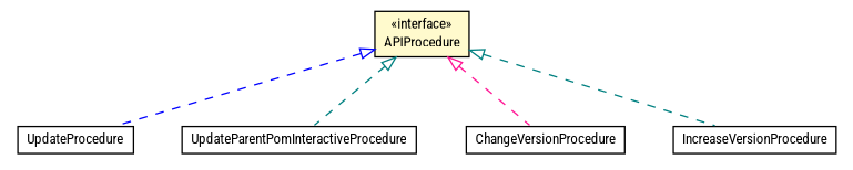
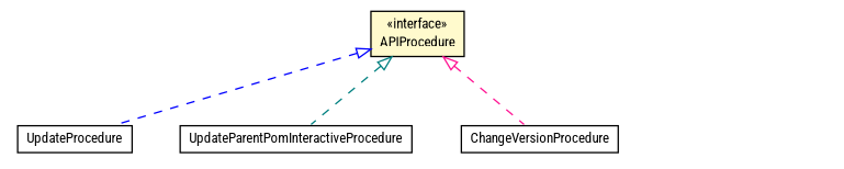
  digraph {
    fontname="Roboto Condensed"
    nodesep=0.25
    ranksep=0.5
    node [fontcolor=black fontname="Roboto Condensed" fontsize=10.0 shape=plaintext]
    edge [arrowtail=empty color=teal dir=back fontname="Roboto Condensed" fontsize=10 headport=p labelfontname=Helvetica labelfontsize=10 style=dashed tailport=p]
    n1 [label=<<table title="org.universAAL.support.directives.mojos.UpdateParentPom.UpdateProcedure" border="0" cellborder="1" cellspacing="0" cellpadding="2" port="p" href="../mojos/UpdateParentPom.UpdateProcedure.html"> 		<tr><td><table border="0" cellspacing="0" cellpadding="1"> <tr><td align="center" balign="center"> UpdateProcedure </td></tr> 		</table></td></tr> 		</table>>]
    n2 [label=<<table title="org.universAAL.support.directives.api.APIProcedure" border="0" cellborder="1" cellspacing="0" cellpadding="2" port="p" bgcolor="lemonChiffon" href="./APIProcedure.html"> 		<tr><td><table border="0" cellspacing="0" cellpadding="1"> <tr><td align="center" balign="center"> &#171;interface&#187; </td></tr> <tr><td align="center" balign="center"> APIProcedure </td></tr> 		</table></td></tr> 		</table>>]
    n3 [label=<<table title="org.universAAL.support.directives.procedures.UpdateParentPomInteractiveProcedure" border="0" cellborder="1" cellspacing="0" cellpadding="2" port="p" href="../procedures/UpdateParentPomInteractiveProcedure.html"> 		<tr><td><table border="0" cellspacing="0" cellpadding="1"> <tr><td align="center" balign="center"> UpdateParentPomInteractiveProcedure </td></tr> 		</table></td></tr> 		</table>>]
    n4 [label=<<table title="org.universAAL.support.directives.procedures.ChangeVersionProcedure" border="0" cellborder="1" cellspacing="0" cellpadding="2" port="p" href="../procedures/ChangeVersionProcedure.html"> 		<tr><td><table border="0" cellspacing="0" cellpadding="1"> <tr><td align="center" balign="center"> ChangeVersionProcedure </td></tr> 		</table></td></tr> 		</table>>]
-   n5 [label=<<table title="org.universAAL.support.directives.procedures.IncreaseVersionProcedure" border="0" cellborder="1" cellspacing="0" cellpadding="2" port="p" href="../procedures/IncreaseVersionProcedure.html"> 		<tr><td><table border="0" cellspacing="0" cellpadding="1"> <tr><td align="center" balign="center"> IncreaseVersionProcedure </td></tr> 		</table></td></tr> 		</table>>]
    n2 -> n1 [color=blue]
    n2 -> n3
    n2 -> n4 [color=deeppink]
-   n2 -> n5
  }
